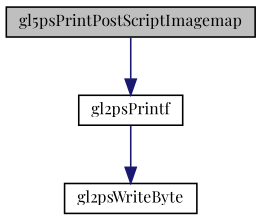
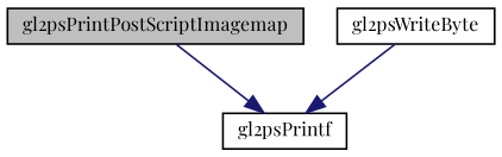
  digraph {
    fontname="Playfair Display"
    rankdir=TB
    node [color=black fillcolor=white fontname="Playfair Display" fontsize=10 shape=record style=filled]
    edge [color=midnightblue fontname="Playfair Display" fontsize=10 labelfontname=FreeSans labelfontsize=10 style=solid]
-   n1 [fillcolor=grey75 fontcolor=black height=0.2 label=gl5psPrintPostScriptImagemap width=0.4]
+   n1 [fillcolor=grey75 fontcolor=black height=0.2 label=gl2psPrintPostScriptImagemap width=0.4]
    n2 [height=0.2 label=gl2psPrintf width=0.4]
    n3 [height=0.2 label=gl2psWriteByte width=0.4]
    n1 -> n2
-   n2 -> n3
+   n3 -> n2
  }
